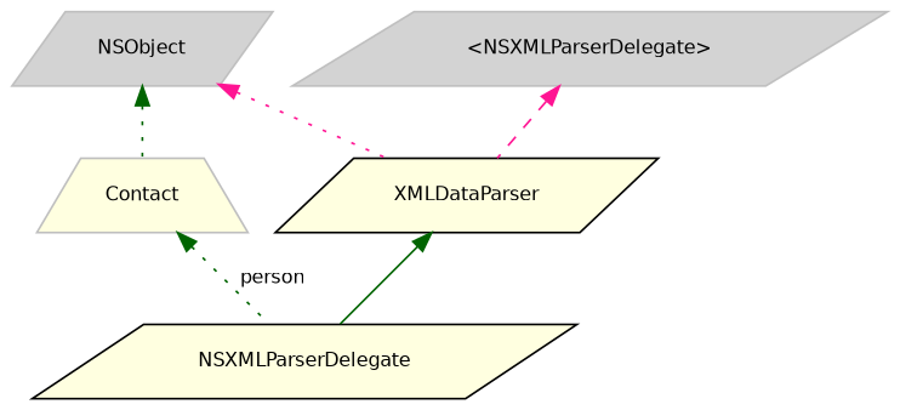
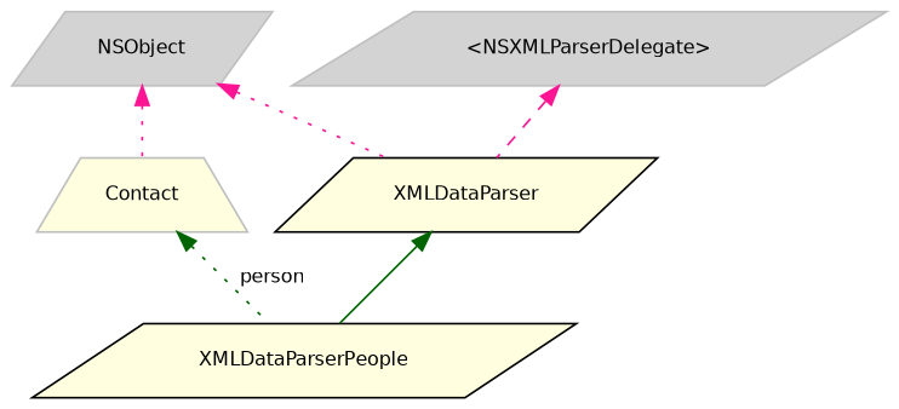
  digraph {
    node [color=grey75 fillcolor=lightyellow fontname=Helvetica fontsize=10 shape=parallelogram style=filled]
    edge [color=deeppink dir=back fontname=Helvetica fontsize=10 labelfontname=Helvetica labelfontsize=10 style=dotted]
-   n1 [color=black fontcolor=black height=0.2 label=NSXMLParserDelegate width=0.4]
+   n1 [color=black fontcolor=black height=0.2 label=XMLDataParserPeople width=0.4]
    n2 [color=black height=0.2 label=XMLDataParser width=0.4]
    n3 [fillcolor=lightgrey height=0.2 label=NSObject width=0.4]
    n4 [height=0.2 label=Contact shape=trapezium width=0.4]
    n5 [fillcolor=lightgrey height=0.2 label="\<NSXMLParserDelegate\>" width=0.4]
    n2 -> n1 [color=darkgreen style=solid]
    n3 -> n2
-   n3 -> n4 [color=darkgreen]
+   n3 -> n4
    n4 -> n1 [color=darkgreen label=" person"]
    n5 -> n2 [style=dashed]
  }
